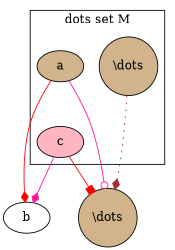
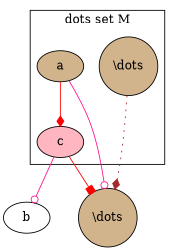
  digraph {
    node [fillcolor=tan style=filled]
    edge [arrowhead=diamond color=red style=solid]
    a
    c [fillcolor=lightpink]
    n3 [label="\\dots" shape=circle]
    b [fillcolor=white]
    n5 [label="\\dots" shape=circle]
    subgraph cluster_1 {
      label="dots set M"
      a
      c
      n3
    }
-   a -> b
+   a -> c
    a -> n5 [arrowhead=odot color=deeppink]
-   c -> b [color=deeppink]
+   c -> b [arrowhead=odot color=deeppink]
    c -> n5 [arrowhead=box]
    n3 -> n5 [color=brown style=dotted]
  }
